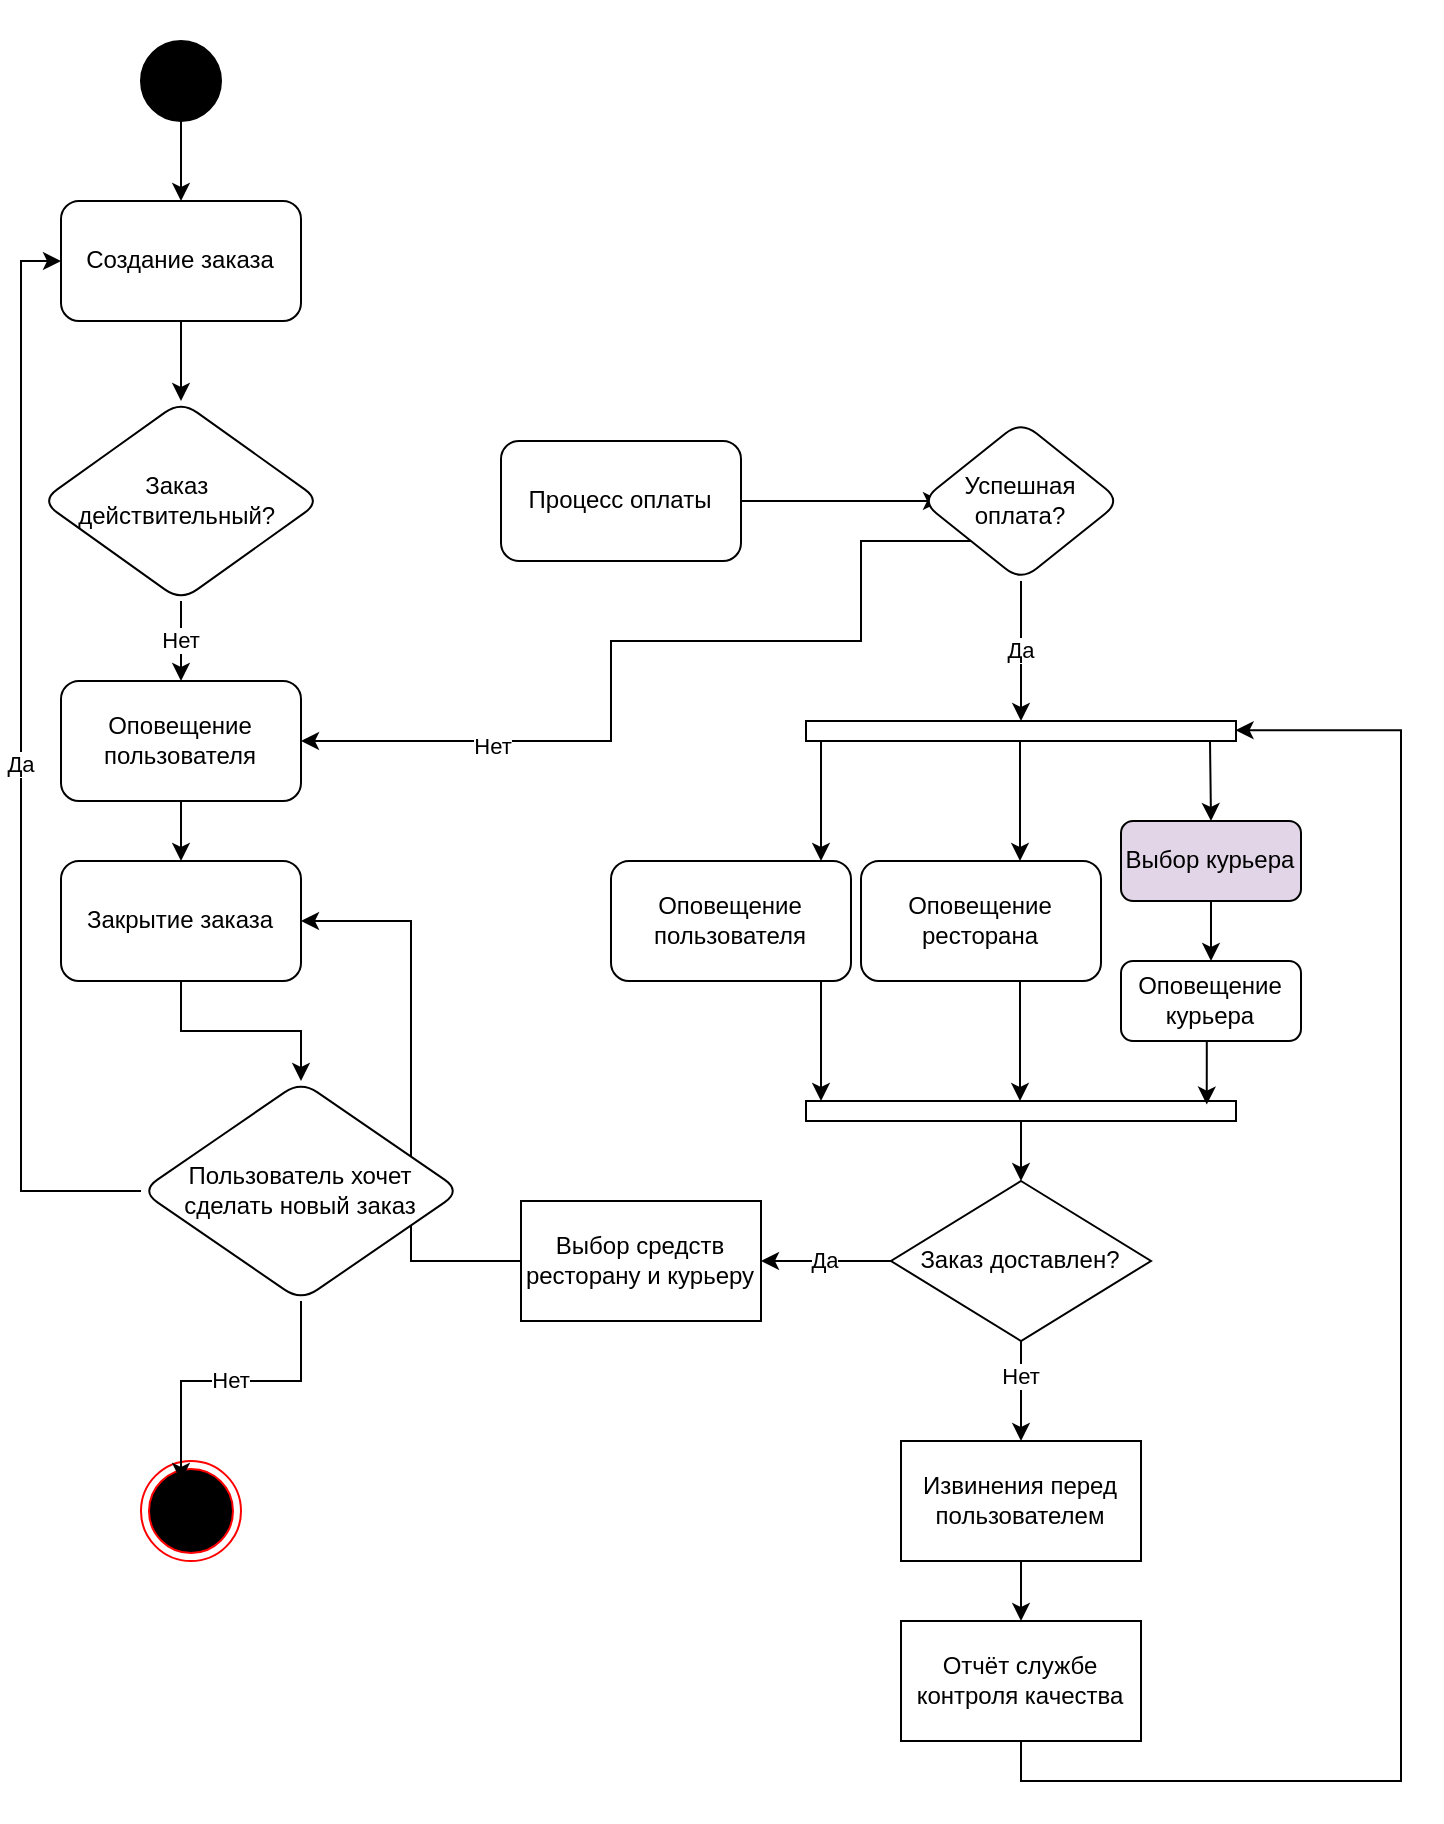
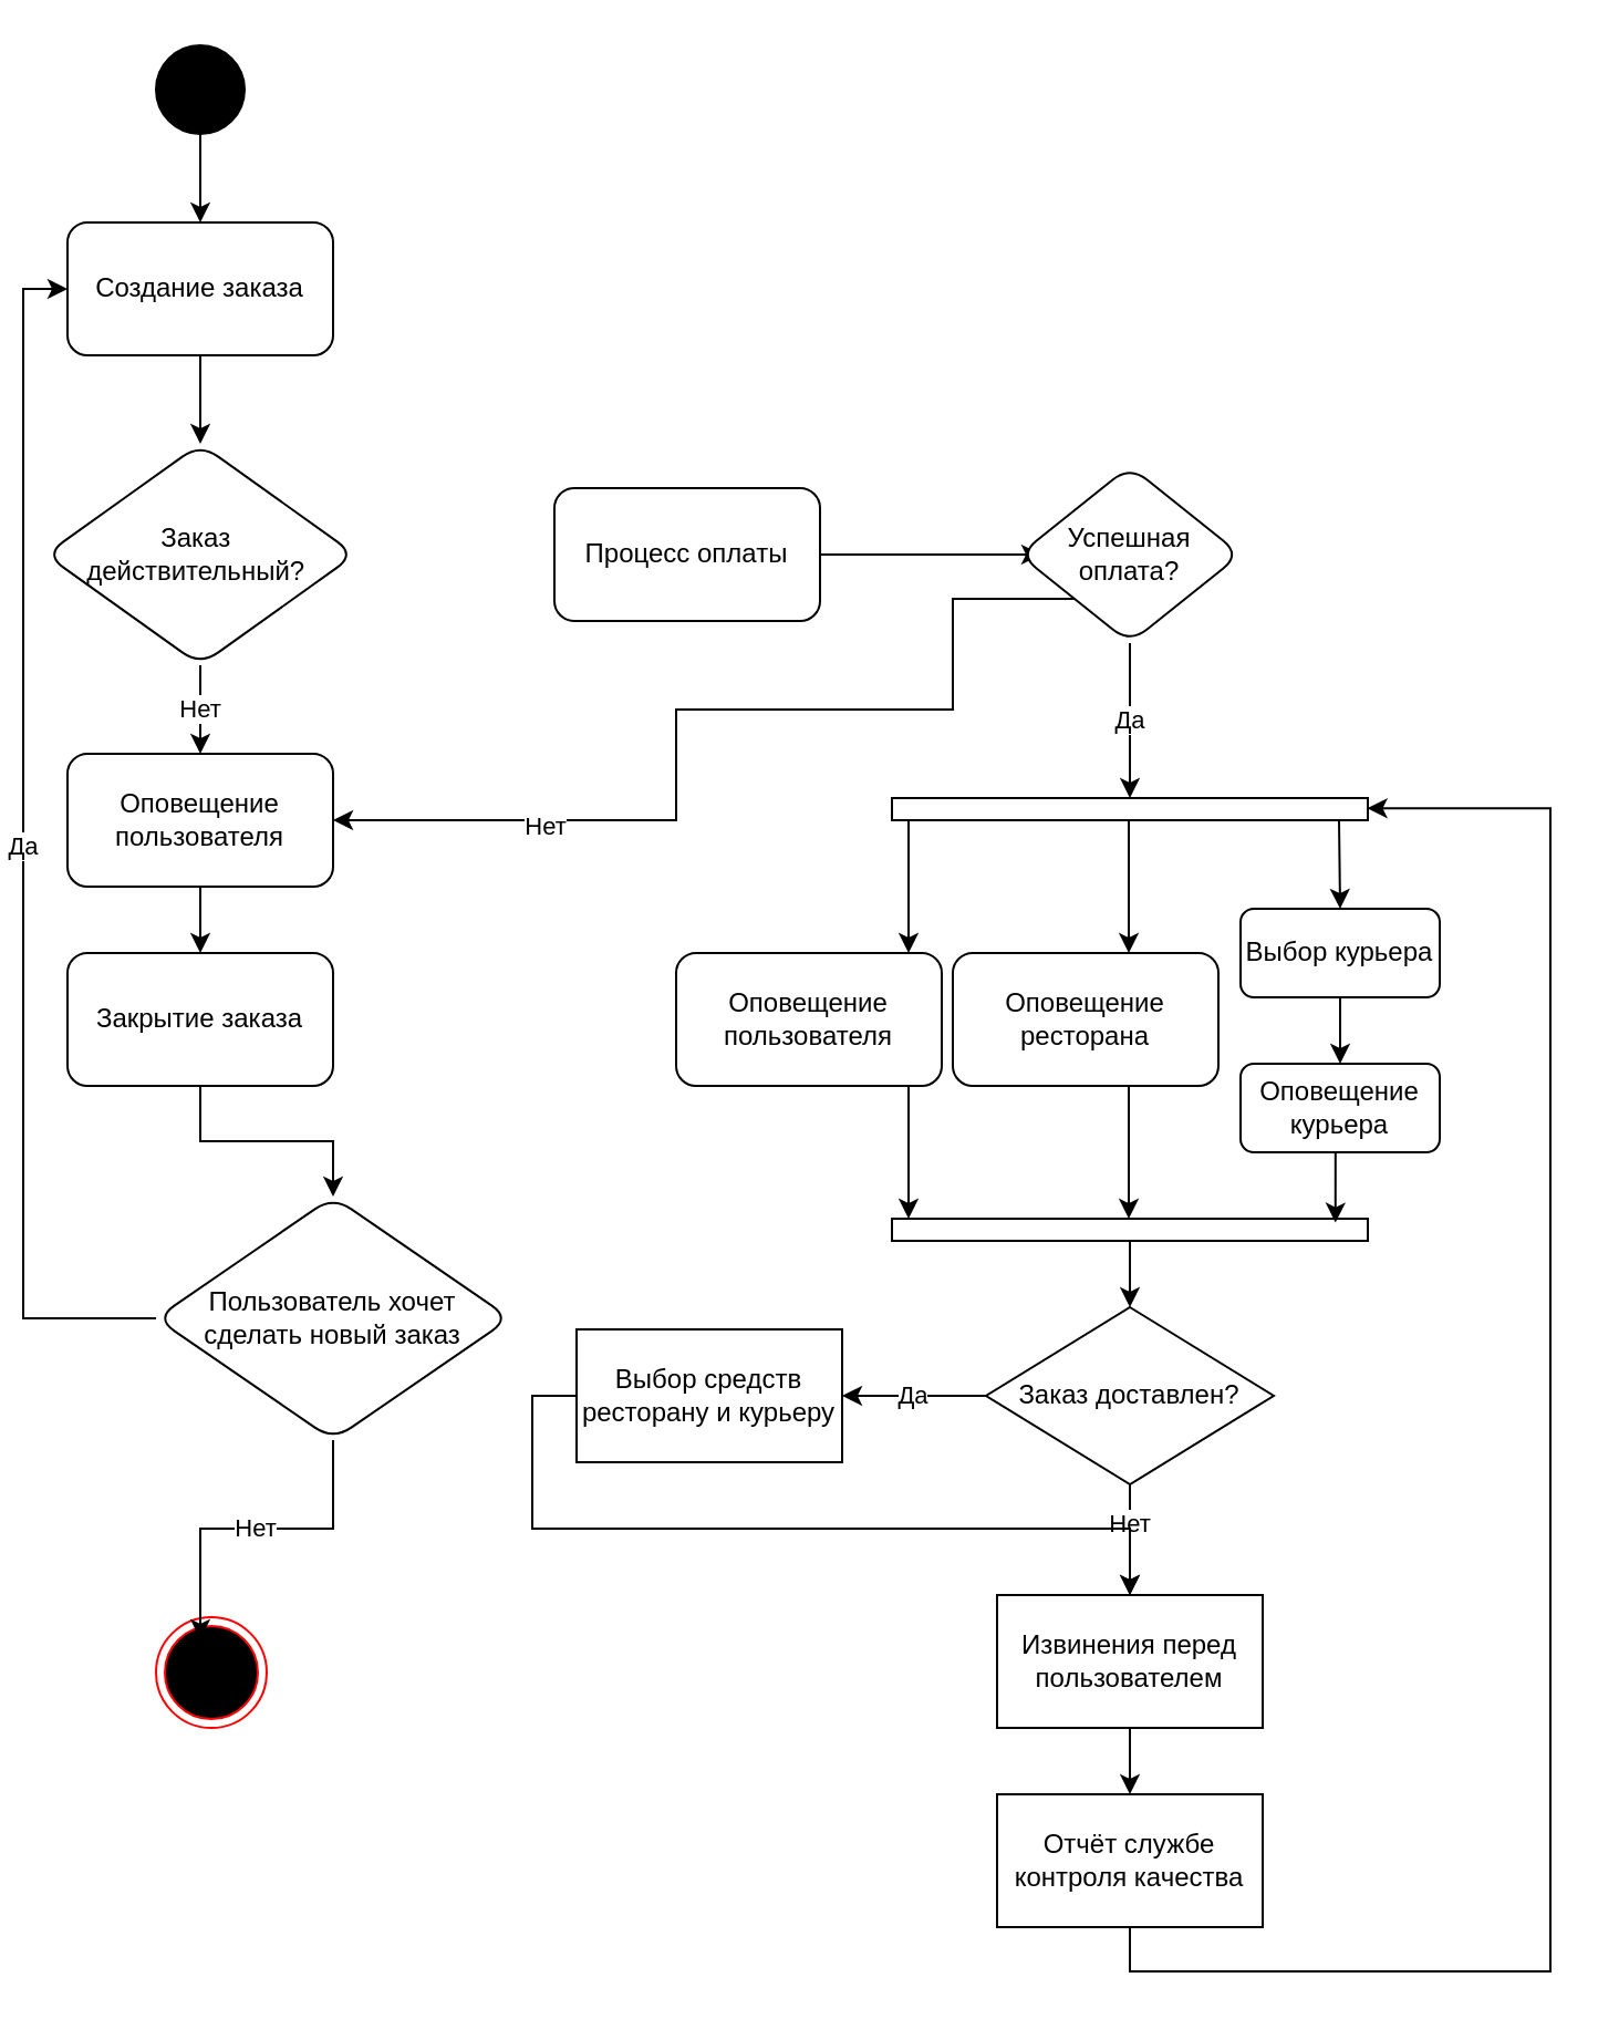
  <mxCell id="0" />
  <mxCell id="1" parent="0" />
  <mxCell id="2" style="edgeStyle=orthogonalEdgeStyle;rounded=0;orthogonalLoop=1;jettySize=auto;html=1;exitX=0.5;exitY=1;exitDx=0;exitDy=0;entryX=0.5;entryY=0;entryDx=0;entryDy=0;" edge="1" parent="1" source="3" target="5"><mxGeometry relative="1" as="geometry" /></mxCell>
  <mxCell id="3" value="" style="ellipse;whiteSpace=wrap;html=1;rounded=0;shadow=0;comic=0;labelBackgroundColor=none;strokeWidth=1;fillColor=#000000;fontFamily=Verdana;fontSize=12;align=center;" vertex="1" parent="1"><mxGeometry x="70" y="20" width="40" height="40" as="geometry" /></mxCell>
  <mxCell id="4" value="" style="edgeStyle=orthogonalEdgeStyle;rounded=0;orthogonalLoop=1;jettySize=auto;html=1;" edge="1" parent="1" source="5" target="7"><mxGeometry relative="1" as="geometry" /></mxCell>
  <mxCell id="5" value="Создание заказа" style="rounded=1;whiteSpace=wrap;html=1;" vertex="1" parent="1"><mxGeometry x="30" y="100" width="120" height="60" as="geometry" /></mxCell>
  <mxCell id="6" value="Нет" style="edgeStyle=orthogonalEdgeStyle;rounded=0;orthogonalLoop=1;jettySize=auto;html=1;" edge="1" parent="1" source="7" target="20"><mxGeometry relative="1" as="geometry" /></mxCell>
  <mxCell id="7" value="Заказ&amp;nbsp;&lt;br&gt;действительный?&amp;nbsp;" style="rhombus;whiteSpace=wrap;html=1;rounded=1;" vertex="1" parent="1"><mxGeometry x="20" y="200" width="140" height="100" as="geometry" /></mxCell>
  <mxCell id="8" value="" style="edgeStyle=orthogonalEdgeStyle;rounded=0;orthogonalLoop=1;jettySize=auto;html=1;" edge="1" parent="1" source="9"><mxGeometry relative="1" as="geometry"><mxPoint x="470" y="250" as="targetPoint" /></mxGeometry></mxCell>
  <mxCell id="9" value="Процесс оплаты" style="rounded=1;whiteSpace=wrap;html=1;" vertex="1" parent="1"><mxGeometry x="250" y="220" width="120" height="60" as="geometry" /></mxCell>
  <mxCell id="10" value="Да" style="edgeStyle=orthogonalEdgeStyle;rounded=0;orthogonalLoop=1;jettySize=auto;html=1;" edge="1" parent="1" source="13"><mxGeometry relative="1" as="geometry"><mxPoint x="510" y="360" as="targetPoint" /></mxGeometry></mxCell>
  <mxCell id="11" style="edgeStyle=orthogonalEdgeStyle;rounded=0;orthogonalLoop=1;jettySize=auto;html=1;exitX=0;exitY=1;exitDx=0;exitDy=0;entryX=1;entryY=0.5;entryDx=0;entryDy=0;" edge="1" parent="1" source="13" target="20"><mxGeometry relative="1" as="geometry"><Array as="points"><mxPoint x="430" y="270" /><mxPoint x="430" y="320" /><mxPoint x="305" y="320" /><mxPoint x="305" y="370" /></Array></mxGeometry></mxCell>
  <mxCell id="12" value="Нет" style="edgeLabel;html=1;align=center;verticalAlign=middle;resizable=0;points=[];" vertex="1" connectable="0" parent="11"><mxGeometry x="0.561" y="2" relative="1" as="geometry"><mxPoint as="offset" /></mxGeometry></mxCell>
  <mxCell id="13" value="Успешная оплата?" style="rhombus;whiteSpace=wrap;html=1;rounded=1;" vertex="1" parent="1"><mxGeometry x="460" y="210" width="100" height="80" as="geometry" /></mxCell>
  <mxCell id="14" value="" style="html=1;points=[];perimeter=orthogonalPerimeter;direction=south;" vertex="1" parent="1"><mxGeometry x="402.5" y="360" width="215" height="10" as="geometry" /></mxCell>
  <mxCell id="15" value="Оповещение пользователя" style="rounded=1;whiteSpace=wrap;html=1;" vertex="1" parent="1"><mxGeometry x="305" y="430" width="120" height="60" as="geometry" /></mxCell>
  <mxCell id="16" value="" style="endArrow=classic;html=1;rounded=0;" edge="1" parent="1"><mxGeometry width="50" height="50" relative="1" as="geometry"><mxPoint x="509.5" y="370" as="sourcePoint" /><mxPoint x="509.5" y="430" as="targetPoint" /></mxGeometry></mxCell>
  <mxCell id="17" value="" style="endArrow=classic;html=1;rounded=0;" edge="1" parent="1"><mxGeometry width="50" height="50" relative="1" as="geometry"><mxPoint x="410" y="370" as="sourcePoint" /><mxPoint x="410" y="430" as="targetPoint" /></mxGeometry></mxCell>
  <mxCell id="18" value="Оповещение ресторана" style="rounded=1;whiteSpace=wrap;html=1;" vertex="1" parent="1"><mxGeometry x="430" y="430" width="120" height="60" as="geometry" /></mxCell>
  <mxCell id="19" value="" style="edgeStyle=orthogonalEdgeStyle;rounded=0;orthogonalLoop=1;jettySize=auto;html=1;entryX=0.5;entryY=0;entryDx=0;entryDy=0;" edge="1" parent="1" source="20"><mxGeometry relative="1" as="geometry"><mxPoint x="90" y="430" as="targetPoint" /></mxGeometry></mxCell>
  <mxCell id="20" value="Оповещение пользователя" style="whiteSpace=wrap;html=1;rounded=1;" vertex="1" parent="1"><mxGeometry x="30" y="340" width="120" height="60" as="geometry" /></mxCell>
  <mxCell id="21" style="edgeStyle=orthogonalEdgeStyle;rounded=0;orthogonalLoop=1;jettySize=auto;html=1;exitX=0.5;exitY=1;exitDx=0;exitDy=0;entryX=0.5;entryY=0;entryDx=0;entryDy=0;" edge="1" parent="1" source="22" target="40"><mxGeometry relative="1" as="geometry" /></mxCell>
  <mxCell id="22" value="Закрытие заказа" style="whiteSpace=wrap;html=1;rounded=1;" vertex="1" parent="1"><mxGeometry x="30" y="430" width="120" height="60" as="geometry" /></mxCell>
  <mxCell id="23" value="" style="ellipse;html=1;shape=endState;fillColor=#000000;strokeColor=#ff0000;" vertex="1" parent="1"><mxGeometry x="70" y="730" width="50" height="50" as="geometry" /></mxCell>
  <mxCell id="24" value="" style="edgeStyle=orthogonalEdgeStyle;rounded=0;orthogonalLoop=1;jettySize=auto;html=1;" edge="1" parent="1" source="25" target="31"><mxGeometry relative="1" as="geometry" /></mxCell>
  <mxCell id="25" value="" style="html=1;points=[];perimeter=orthogonalPerimeter;direction=south;" vertex="1" parent="1"><mxGeometry x="402.5" y="550" width="215" height="10" as="geometry" /></mxCell>
  <mxCell id="26" value="" style="endArrow=classic;html=1;rounded=0;" edge="1" parent="1"><mxGeometry width="50" height="50" relative="1" as="geometry"><mxPoint x="410" y="490" as="sourcePoint" /><mxPoint x="410" y="550" as="targetPoint" /></mxGeometry></mxCell>
  <mxCell id="27" value="" style="endArrow=classic;html=1;rounded=0;" edge="1" parent="1"><mxGeometry width="50" height="50" relative="1" as="geometry"><mxPoint x="509.5" y="490" as="sourcePoint" /><mxPoint x="509.5" y="550" as="targetPoint" /></mxGeometry></mxCell>
  <mxCell id="28" value="Да" style="edgeStyle=orthogonalEdgeStyle;rounded=0;orthogonalLoop=1;jettySize=auto;html=1;" edge="1" parent="1" source="31" target="33"><mxGeometry relative="1" as="geometry" /></mxCell>
  <mxCell id="29" value="" style="edgeStyle=orthogonalEdgeStyle;rounded=0;orthogonalLoop=1;jettySize=auto;html=1;" edge="1" parent="1" source="31" target="35"><mxGeometry relative="1" as="geometry" /></mxCell>
  <mxCell id="30" value="Нет" style="edgeLabel;html=1;align=center;verticalAlign=middle;resizable=0;points=[];" vertex="1" connectable="0" parent="29"><mxGeometry x="-0.311" y="-1" relative="1" as="geometry"><mxPoint as="offset" /></mxGeometry></mxCell>
  <mxCell id="31" value="Заказ доставлен?" style="rhombus;whiteSpace=wrap;html=1;" vertex="1" parent="1"><mxGeometry x="445" y="590" width="130" height="80" as="geometry" /></mxCell>
- <mxCell id="32" style="edgeStyle=orthogonalEdgeStyle;rounded=0;orthogonalLoop=1;jettySize=auto;html=1;exitX=0;exitY=0.5;exitDx=0;exitDy=0;entryX=1;entryY=0.5;entryDx=0;entryDy=0;" edge="1" parent="1" source="33" target="22"><mxGeometry relative="1" as="geometry" /></mxCell>
+ <mxCell id="32" style="edgeStyle=orthogonalEdgeStyle;rounded=0;orthogonalLoop=1;jettySize=auto;html=1;exitX=0;exitY=0.5;exitDx=0;exitDy=0;" edge="1" parent="1" source="33" target="35"><mxGeometry relative="1" as="geometry" /></mxCell>
  <mxCell id="33" value="Выбор средств ресторану и курьеру" style="whiteSpace=wrap;html=1;" vertex="1" parent="1"><mxGeometry x="260" y="600" width="120" height="60" as="geometry" /></mxCell>
  <mxCell id="34" value="" style="edgeStyle=orthogonalEdgeStyle;rounded=0;orthogonalLoop=1;jettySize=auto;html=1;" edge="1" parent="1" source="35" target="37"><mxGeometry relative="1" as="geometry" /></mxCell>
  <mxCell id="35" value="Извинения перед пользователем" style="whiteSpace=wrap;html=1;" vertex="1" parent="1"><mxGeometry x="450" y="720" width="120" height="60" as="geometry" /></mxCell>
  <mxCell id="36" style="edgeStyle=orthogonalEdgeStyle;rounded=0;orthogonalLoop=1;jettySize=auto;html=1;exitX=0.5;exitY=1;exitDx=0;exitDy=0;entryX=0.46;entryY=0.001;entryDx=0;entryDy=0;entryPerimeter=0;" edge="1" parent="1" source="37" target="14"><mxGeometry relative="1" as="geometry"><mxPoint x="700" y="370" as="targetPoint" /><Array as="points"><mxPoint x="510" y="890" /><mxPoint x="700" y="890" /><mxPoint x="700" y="365" /></Array></mxGeometry></mxCell>
  <mxCell id="37" value="Отчёт службе контроля качества" style="whiteSpace=wrap;html=1;" vertex="1" parent="1"><mxGeometry x="450" y="810" width="120" height="60" as="geometry" /></mxCell>
  <mxCell id="38" value="Нет" style="edgeStyle=orthogonalEdgeStyle;rounded=0;orthogonalLoop=1;jettySize=auto;html=1;exitX=0.5;exitY=1;exitDx=0;exitDy=0;entryX=0.4;entryY=0.2;entryDx=0;entryDy=0;entryPerimeter=0;" edge="1" parent="1" source="40" target="23"><mxGeometry relative="1" as="geometry" /></mxCell>
  <mxCell id="39" value="Да" style="edgeStyle=orthogonalEdgeStyle;rounded=0;orthogonalLoop=1;jettySize=auto;html=1;exitX=0;exitY=0.5;exitDx=0;exitDy=0;entryX=0;entryY=0.5;entryDx=0;entryDy=0;" edge="1" parent="1" source="40" target="5"><mxGeometry relative="1" as="geometry" /></mxCell>
  <mxCell id="40" value="Пользователь хочет сделать новый заказ" style="rhombus;whiteSpace=wrap;html=1;rounded=1;" vertex="1" parent="1"><mxGeometry x="70" y="540" width="160" height="110" as="geometry" /></mxCell>
  <mxCell id="41" style="edgeStyle=orthogonalEdgeStyle;rounded=0;orthogonalLoop=1;jettySize=auto;html=1;exitX=0.5;exitY=1;exitDx=0;exitDy=0;entryX=0.5;entryY=0;entryDx=0;entryDy=0;" edge="1" parent="1" source="42" target="45"><mxGeometry relative="1" as="geometry" /></mxCell>
- <mxCell id="42" value="Выбор курьера" style="rounded=1;whiteSpace=wrap;html=1;fillColor=#e1d5e7;" vertex="1" parent="1"><mxGeometry x="560" y="410" width="90" height="40" as="geometry" /></mxCell>
+ <mxCell id="42" value="Выбор курьера" style="rounded=1;whiteSpace=wrap;html=1;" vertex="1" parent="1"><mxGeometry x="560" y="410" width="90" height="40" as="geometry" /></mxCell>
  <mxCell id="43" value="" style="endArrow=classic;html=1;rounded=0;" edge="1" parent="1"><mxGeometry width="50" height="50" relative="1" as="geometry"><mxPoint x="604.5" y="370" as="sourcePoint" /><mxPoint x="605" y="410" as="targetPoint" /></mxGeometry></mxCell>
  <mxCell id="44" style="edgeStyle=orthogonalEdgeStyle;rounded=0;orthogonalLoop=1;jettySize=auto;html=1;exitX=0.5;exitY=1;exitDx=0;exitDy=0;entryX=0.18;entryY=0.068;entryDx=0;entryDy=0;entryPerimeter=0;" edge="1" parent="1" source="45" target="25"><mxGeometry relative="1" as="geometry" /></mxCell>
  <mxCell id="45" value="Оповещение курьера" style="rounded=1;whiteSpace=wrap;html=1;" vertex="1" parent="1"><mxGeometry x="560" y="480" width="90" height="40" as="geometry" /></mxCell>
